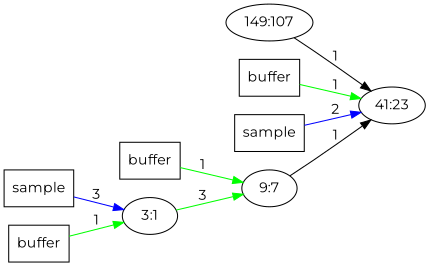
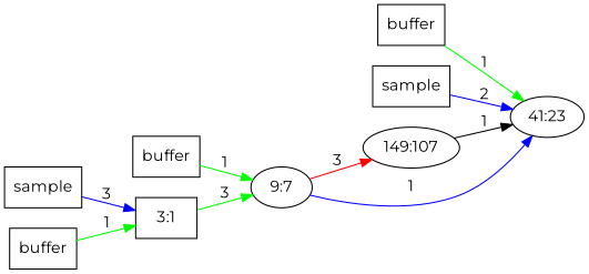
  digraph {
    fontname=Montserrat
    rankdir=LR
    node [fontname=Montserrat shape=box]
    edge [color=green fontname=Montserrat]
    n1 [label="149:107" shape=""]
    n2 [label="41:23" shape=""]
    n3 [label=buffer]
    n4 [label=sample]
    n5 [label="9:7" shape=""]
    n6 [label=buffer]
-   n7 [label="3:1" shape=""]
+   n7 [label="3:1"]
    n8 [label=sample]
    n9 [label=buffer]
    n1 -> n2 [color=black label=1]
    n3 -> n2 [label=1]
    n4 -> n2 [color=blue label=2]
-   n5 -> n2 [color=black label=1]
+   n5 -> n1 [color=red label=3]
+   n5 -> n2 [color=blue label=1]
    n6 -> n5 [label=1]
    n7 -> n5 [label=3]
    n8 -> n7 [color=blue label=3]
    n9 -> n7 [label=1]
  }
